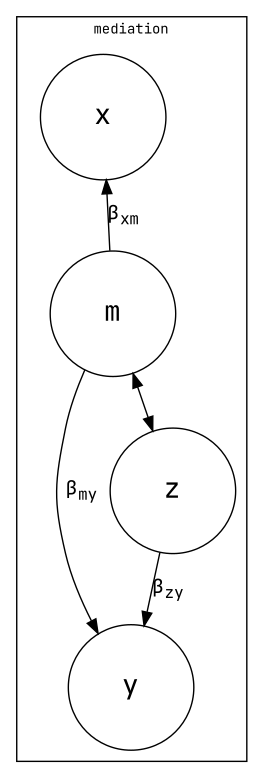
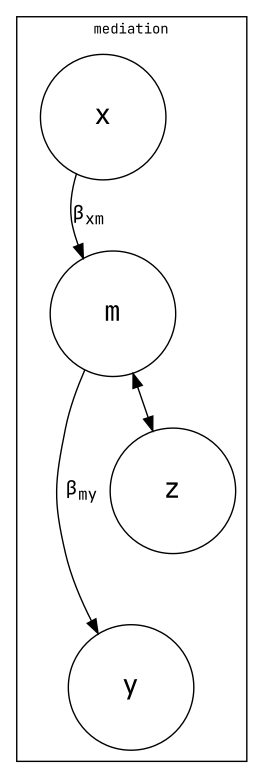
  digraph {
    fontname="JetBrains Mono"
    fontsize=10
    rankdir=TB
    node [fixedsize=true fontname="JetBrains Mono" fontsize=20 shape=circle]
    edge [fontname="JetBrains Mono"]
    n1 [label=x width=1.25]
    n2 [label=m width=1.25]
    n3 [label=y width=1.25]
    n4 [label=z width=1.25]
    subgraph cluster_1 {
      label=mediation
      n1
      n2
      n3
      n4
    }
-   n2 -> n1 [label=<&beta;<SUB>xm</SUB>>]
+   n1 -> n2 [label=<&beta;<SUB>xm</SUB>>]
    n2 -> n3 [label=<&beta;<SUB>my</SUB>>]
    n2 -> n4 [dir=both]
-   n4 -> n3 [label=<&beta;<SUB>zy</SUB>>]
  }
